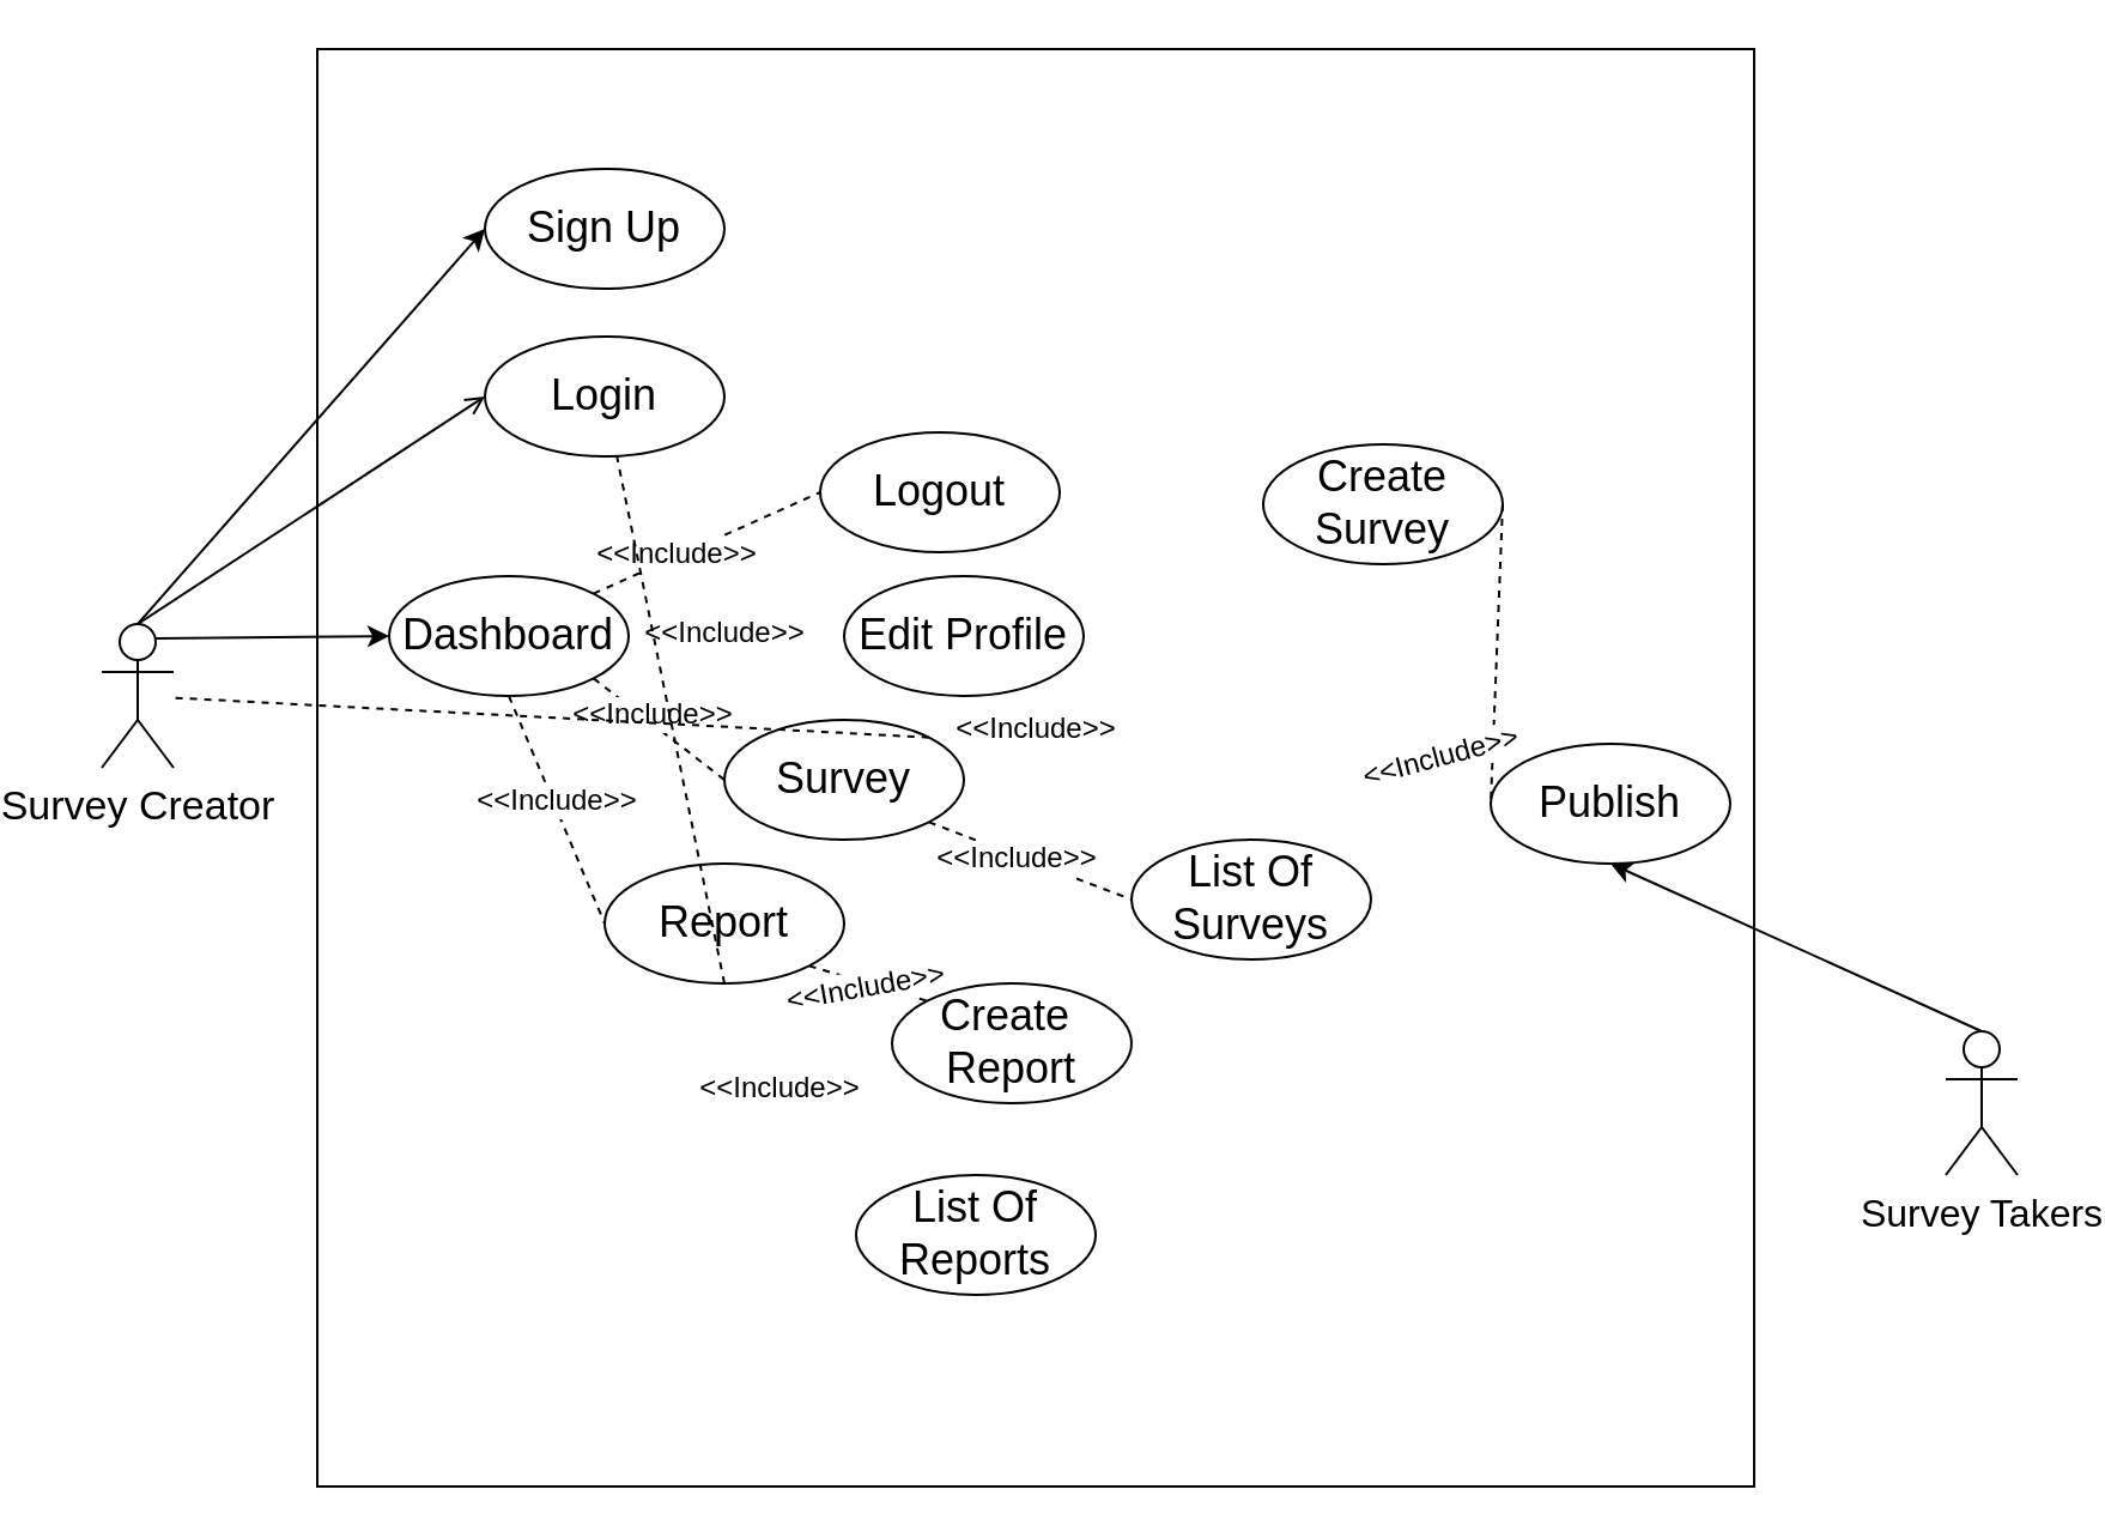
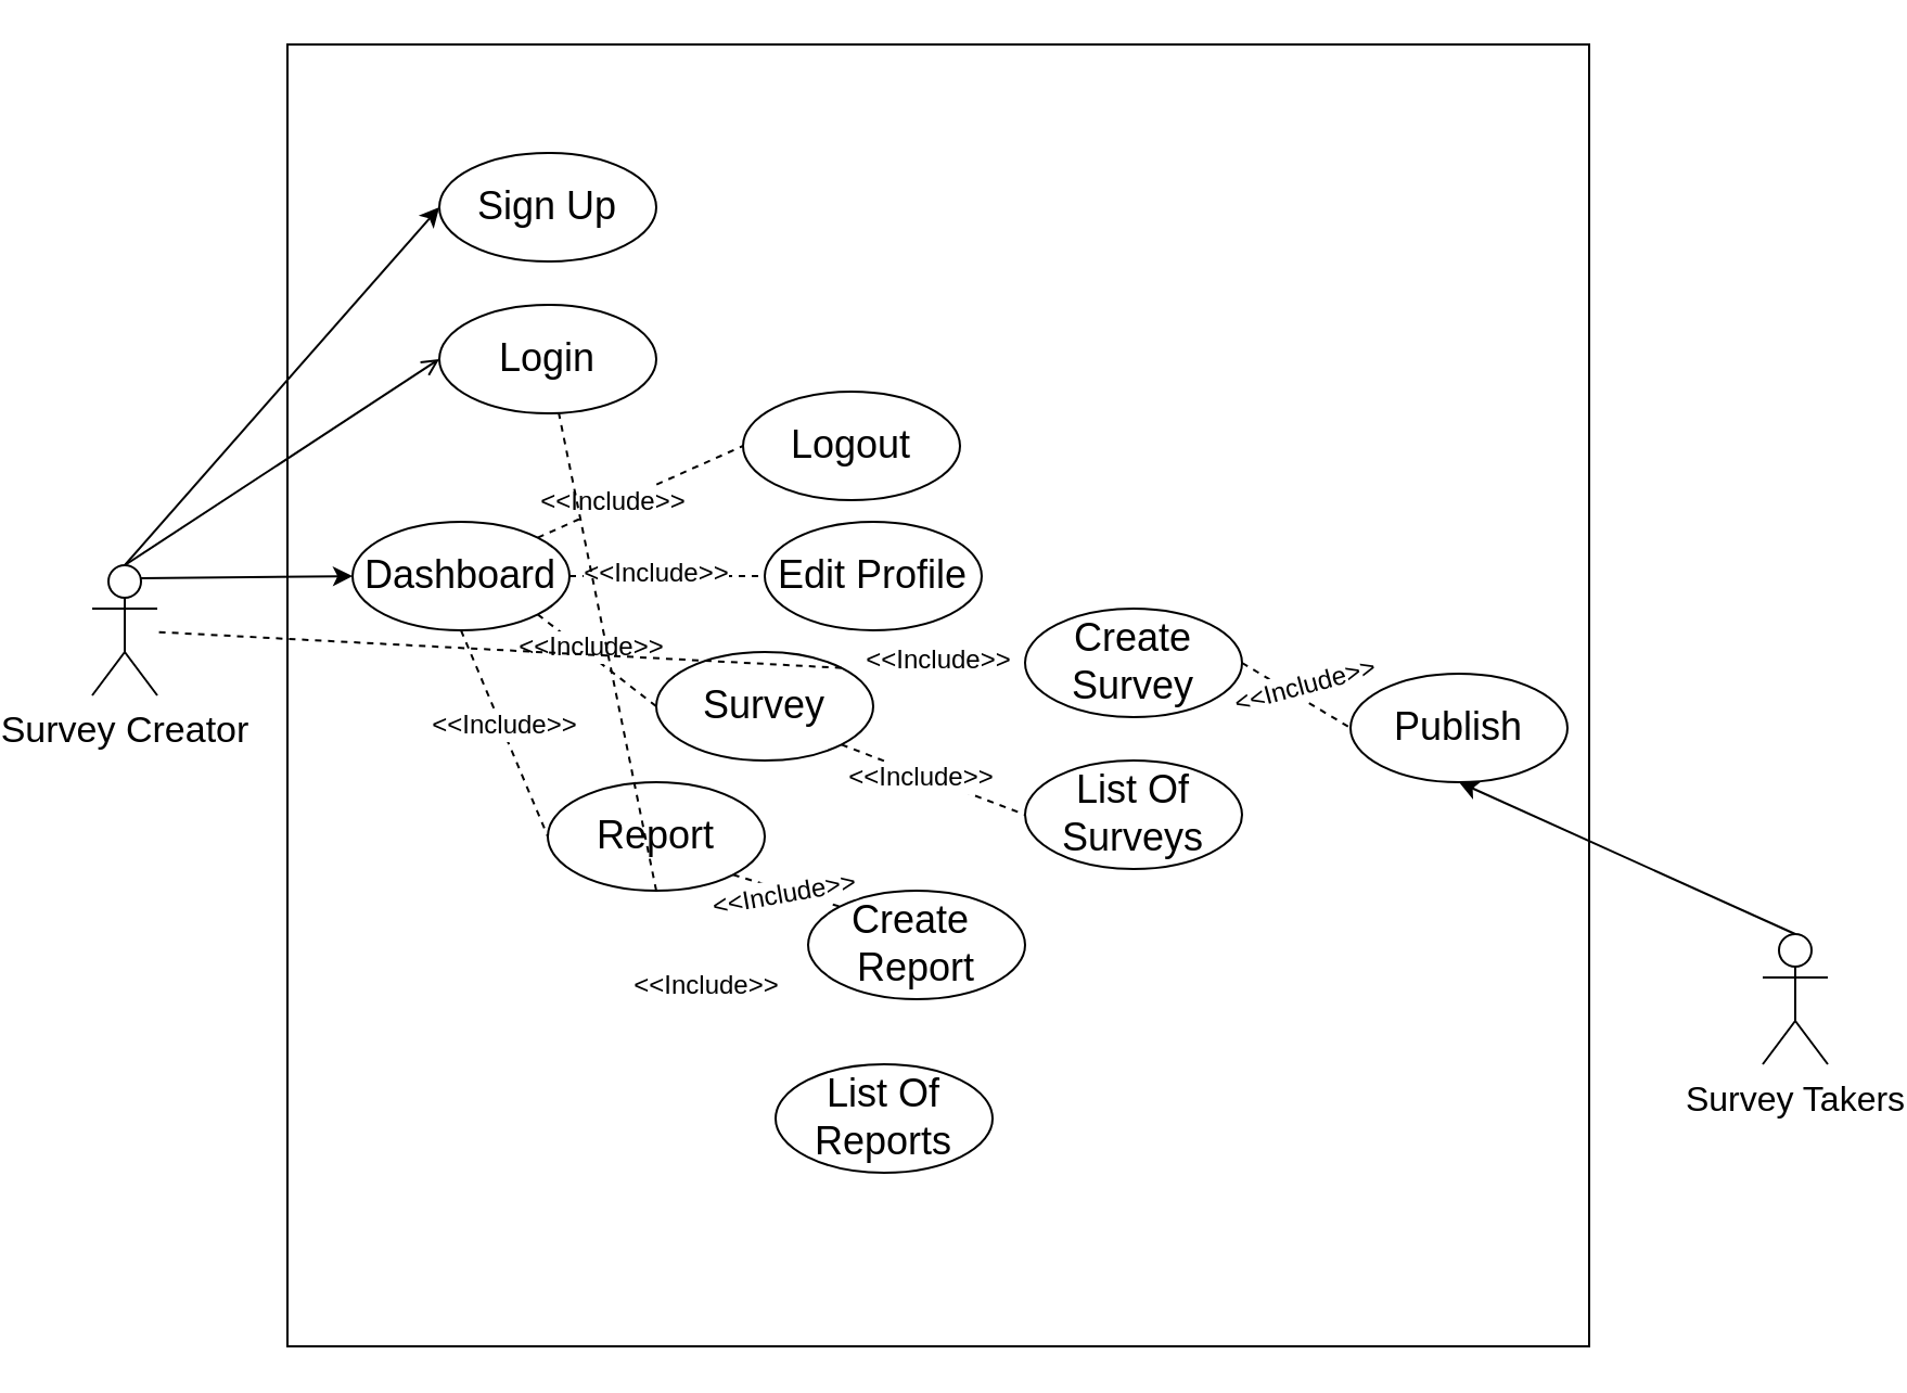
  <mxCell id="0" />
  <mxCell id="1" parent="0" />
  <mxCell id="2" value="&lt;font style=&quot;font-size: 17px&quot;&gt;Survey Creator&lt;/font&gt;" style="shape=umlActor;verticalLabelPosition=bottom;labelBackgroundColor=#ffffff;verticalAlign=top;html=1;outlineConnect=0;" vertex="1" parent="1"><mxGeometry x="20" y="260" width="30" height="60" as="geometry" /></mxCell>
  <mxCell id="3" value="" style="whiteSpace=wrap;html=1;aspect=fixed;" vertex="1" parent="1"><mxGeometry x="110" y="20" width="600" height="600" as="geometry" /></mxCell>
  <mxCell id="4" value="&lt;font style=&quot;font-size: 18px&quot;&gt;Sign Up&lt;/font&gt;" style="ellipse;whiteSpace=wrap;html=1;" vertex="1" parent="1"><mxGeometry x="180" y="70" width="100" height="50" as="geometry" /></mxCell>
  <mxCell id="5" value="&lt;font style=&quot;font-size: 18px&quot;&gt;Login&lt;/font&gt;" style="ellipse;whiteSpace=wrap;html=1;" vertex="1" parent="1"><mxGeometry x="180" y="140" width="100" height="50" as="geometry" /></mxCell>
  <mxCell id="6" value="" style="endArrow=classic;html=1;exitX=0.5;exitY=0;exitDx=0;exitDy=0;exitPerimeter=0;entryX=0;entryY=0.5;entryDx=0;entryDy=0;" edge="1" parent="1" source="2" target="4"><mxGeometry width="50" height="50" relative="1" as="geometry"><mxPoint x="60" y="260" as="sourcePoint" /><mxPoint x="110" y="210" as="targetPoint" /></mxGeometry></mxCell>
  <mxCell id="7" value="" style="endArrow=open;html=1;entryX=0;entryY=0.5;entryDx=0;entryDy=0;exitX=0.5;exitY=0;exitDx=0;exitDy=0;exitPerimeter=0;" edge="1" parent="1" source="2" target="5"><mxGeometry width="50" height="50" relative="1" as="geometry"><mxPoint x="70" y="260" as="sourcePoint" /><mxPoint x="120" y="210" as="targetPoint" /></mxGeometry></mxCell>
  <mxCell id="8" value="&lt;font style=&quot;font-size: 18px&quot;&gt;Dashboard&lt;/font&gt;" style="ellipse;whiteSpace=wrap;html=1;" vertex="1" parent="1"><mxGeometry x="140" y="240" width="100" height="50" as="geometry" /></mxCell>
  <mxCell id="9" value="" style="endArrow=classic;html=1;exitX=0.75;exitY=0.1;exitDx=0;exitDy=0;exitPerimeter=0;entryX=0;entryY=0.5;entryDx=0;entryDy=0;" edge="1" parent="1" source="2" target="8"><mxGeometry width="50" height="50" relative="1" as="geometry"><mxPoint x="120" y="300" as="sourcePoint" /><mxPoint x="170" y="250" as="targetPoint" /></mxGeometry></mxCell>
  <mxCell id="10" value="&lt;font style=&quot;font-size: 18px&quot;&gt;Edit Profile&lt;/font&gt;" style="ellipse;whiteSpace=wrap;html=1;" vertex="1" parent="1"><mxGeometry x="330" y="240" width="100" height="50" as="geometry" /></mxCell>
  <mxCell id="11" value="&lt;font style=&quot;font-size: 18px&quot;&gt;Logout&lt;/font&gt;" style="ellipse;whiteSpace=wrap;html=1;" vertex="1" parent="1"><mxGeometry x="320" y="180" width="100" height="50" as="geometry" /></mxCell>
  <mxCell id="12" value="&lt;font style=&quot;font-size: 18px&quot;&gt;Survey&lt;/font&gt;" style="ellipse;whiteSpace=wrap;html=1;" vertex="1" parent="1"><mxGeometry x="280" y="300" width="100" height="50" as="geometry" /></mxCell>
  <mxCell id="13" value="&lt;font style=&quot;font-size: 18px&quot;&gt;Report&lt;/font&gt;" style="ellipse;whiteSpace=wrap;html=1;" vertex="1" parent="1"><mxGeometry x="230" y="360" width="100" height="50" as="geometry" /></mxCell>
  <mxCell id="14" value="" style="endArrow=none;dashed=1;html=1;exitX=1;exitY=0;exitDx=0;exitDy=0;entryX=0;entryY=0.5;entryDx=0;entryDy=0;" edge="1" parent="1" source="8" target="11"><mxGeometry width="50" height="50" relative="1" as="geometry"><mxPoint x="230" y="290" as="sourcePoint" /><mxPoint x="280" y="240" as="targetPoint" /></mxGeometry></mxCell>
  <mxCell id="15" value="&lt;font style=&quot;font-size: 12px&quot;&gt;&amp;lt;&amp;lt;Include&amp;gt;&amp;gt;&lt;/font&gt;" style="text;html=1;align=center;verticalAlign=middle;resizable=0;points=[];labelBackgroundColor=#ffffff;" vertex="1" connectable="0" parent="14"><mxGeometry x="-0.486" relative="1" as="geometry"><mxPoint x="9.94" y="-6.28" as="offset" /></mxGeometry></mxCell>
+ <mxCell id="16" value="" style="endArrow=none;dashed=1;html=1;exitX=1;exitY=0.5;exitDx=0;exitDy=0;entryX=0;entryY=0.5;entryDx=0;entryDy=0;" edge="1" parent="1" source="8" target="10"><mxGeometry width="50" height="50" relative="1" as="geometry"><mxPoint x="250" y="310" as="sourcePoint" /><mxPoint x="300" y="260" as="targetPoint" /><Array as="points"><mxPoint x="290" y="265" /></Array></mxGeometry></mxCell>
  <mxCell id="17" value="" style="endArrow=none;dashed=1;html=1;exitX=1;exitY=1;exitDx=0;exitDy=0;entryX=0;entryY=0.5;entryDx=0;entryDy=0;" edge="1" parent="1" source="8" target="12"><mxGeometry width="50" height="50" relative="1" as="geometry"><mxPoint x="190" y="430" as="sourcePoint" /><mxPoint x="240" y="380" as="targetPoint" /></mxGeometry></mxCell>
  <mxCell id="18" value="" style="endArrow=none;dashed=1;html=1;exitX=0.5;exitY=1;exitDx=0;exitDy=0;entryX=0;entryY=0.5;entryDx=0;entryDy=0;" edge="1" parent="1" source="8" target="13"><mxGeometry width="50" height="50" relative="1" as="geometry"><mxPoint x="210" y="390" as="sourcePoint" /><mxPoint x="260" y="340" as="targetPoint" /></mxGeometry></mxCell>
  <mxCell id="19" value="&lt;font style=&quot;font-size: 12px&quot;&gt;&amp;lt;&amp;lt;Include&amp;gt;&amp;gt;&lt;/font&gt;" style="text;html=1;align=center;verticalAlign=middle;resizable=0;points=[];labelBackgroundColor=#ffffff;" vertex="1" connectable="0" parent="1"><mxGeometry x="269.997" y="269.996" as="geometry"><mxPoint x="9.94" y="-6.28" as="offset" /></mxGeometry></mxCell>
  <mxCell id="20" value="&lt;font style=&quot;font-size: 12px&quot;&gt;&amp;lt;&amp;lt;Include&amp;gt;&amp;gt;&lt;/font&gt;" style="text;html=1;align=center;verticalAlign=middle;resizable=0;points=[];labelBackgroundColor=#ffffff;rotation=0;" vertex="1" connectable="0" parent="1"><mxGeometry x="249.997" y="309.996" as="geometry"><mxPoint x="-0.06" y="-12.28" as="offset" /></mxGeometry></mxCell>
  <mxCell id="21" value="&lt;font style=&quot;font-size: 12px&quot;&gt;&amp;lt;&amp;lt;Include&amp;gt;&amp;gt;&lt;/font&gt;" style="text;html=1;align=center;verticalAlign=middle;resizable=0;points=[];labelBackgroundColor=#ffffff;" vertex="1" connectable="0" parent="1"><mxGeometry x="199.997" y="339.996" as="geometry"><mxPoint x="9.94" y="-6.28" as="offset" /></mxGeometry></mxCell>
  <mxCell id="22" value="&lt;font style=&quot;font-size: 18px&quot;&gt;List Of&lt;br&gt;Surveys&lt;/font&gt;" style="ellipse;whiteSpace=wrap;html=1;" vertex="1" parent="1"><mxGeometry x="450" y="350" width="100" height="50" as="geometry" /></mxCell>
- <mxCell id="23" value="&lt;font style=&quot;font-size: 18px&quot;&gt;Create&lt;br&gt;Survey&lt;/font&gt;" style="ellipse;whiteSpace=wrap;html=1;" vertex="1" parent="1"><mxGeometry x="505" y="185" width="100" height="50" as="geometry" /></mxCell>
+ <mxCell id="23" value="&lt;font style=&quot;font-size: 18px&quot;&gt;Create&lt;br&gt;Survey&lt;/font&gt;" style="ellipse;whiteSpace=wrap;html=1;" vertex="1" parent="1"><mxGeometry x="450" y="280" width="100" height="50" as="geometry" /></mxCell>
  <mxCell id="24" value="&lt;font style=&quot;font-size: 18px&quot;&gt;Create&amp;nbsp;&lt;br&gt;Report&lt;/font&gt;" style="ellipse;whiteSpace=wrap;html=1;" vertex="1" parent="1"><mxGeometry x="350" y="410" width="100" height="50" as="geometry" /></mxCell>
  <mxCell id="25" value="&lt;font style=&quot;font-size: 18px&quot;&gt;List Of&lt;br&gt;Reports&lt;/font&gt;" style="ellipse;whiteSpace=wrap;html=1;" vertex="1" parent="1"><mxGeometry x="335" y="490" width="100" height="50" as="geometry" /></mxCell>
  <mxCell id="26" value="" style="endArrow=none;dashed=1;html=1;exitX=1;exitY=0;exitDx=0;exitDy=0;" edge="1" parent="1" source="12" target="2"><mxGeometry width="50" height="50" relative="1" as="geometry"><mxPoint x="380" y="350" as="sourcePoint" /><mxPoint x="430" y="300" as="targetPoint" /></mxGeometry></mxCell>
  <mxCell id="27" value="" style="endArrow=none;dashed=1;html=1;exitX=1;exitY=1;exitDx=0;exitDy=0;entryX=0;entryY=0.5;entryDx=0;entryDy=0;" edge="1" parent="1" source="12" target="22"><mxGeometry width="50" height="50" relative="1" as="geometry"><mxPoint x="410" y="410" as="sourcePoint" /><mxPoint x="460" y="360" as="targetPoint" /></mxGeometry></mxCell>
  <mxCell id="28" value="" style="endArrow=none;dashed=1;html=1;exitX=0.5;exitY=1;exitDx=0;exitDy=0;" edge="1" parent="1" source="13" target="5"><mxGeometry width="50" height="50" relative="1" as="geometry"><mxPoint x="200" y="500" as="sourcePoint" /><mxPoint x="250" y="450" as="targetPoint" /></mxGeometry></mxCell>
  <mxCell id="29" value="" style="endArrow=none;dashed=1;html=1;exitX=1;exitY=1;exitDx=0;exitDy=0;entryX=0;entryY=0;entryDx=0;entryDy=0;" edge="1" parent="1" source="13" target="24"><mxGeometry width="50" height="50" relative="1" as="geometry"><mxPoint x="280" y="480" as="sourcePoint" /><mxPoint x="330" y="430" as="targetPoint" /></mxGeometry></mxCell>
  <mxCell id="30" value="&lt;span style=&quot;font-size: 18px&quot;&gt;Publish&lt;/span&gt;" style="ellipse;whiteSpace=wrap;html=1;" vertex="1" parent="1"><mxGeometry x="600" y="310" width="100" height="50" as="geometry" /></mxCell>
  <mxCell id="31" value="" style="endArrow=none;dashed=1;html=1;exitX=1;exitY=0.5;exitDx=0;exitDy=0;entryX=0;entryY=0.5;entryDx=0;entryDy=0;" edge="1" parent="1" source="23" target="30"><mxGeometry width="50" height="50" relative="1" as="geometry"><mxPoint x="610" y="280" as="sourcePoint" /><mxPoint x="660" y="230" as="targetPoint" /></mxGeometry></mxCell>
  <mxCell id="32" value="&lt;font style=&quot;font-size: 16px&quot;&gt;Survey Takers&lt;/font&gt;" style="shape=umlActor;verticalLabelPosition=bottom;labelBackgroundColor=#ffffff;verticalAlign=top;html=1;outlineConnect=0;" vertex="1" parent="1"><mxGeometry x="790" y="430" width="30" height="60" as="geometry" /></mxCell>
  <mxCell id="33" value="" style="endArrow=classic;html=1;exitX=0.5;exitY=0;exitDx=0;exitDy=0;exitPerimeter=0;entryX=0.5;entryY=1;entryDx=0;entryDy=0;" edge="1" parent="1" source="32" target="30"><mxGeometry width="50" height="50" relative="1" as="geometry"><mxPoint x="750" y="440" as="sourcePoint" /><mxPoint x="800" y="390" as="targetPoint" /></mxGeometry></mxCell>
  <mxCell id="34" value="&lt;font style=&quot;font-size: 12px&quot;&gt;&amp;lt;&amp;lt;Include&amp;gt;&amp;gt;&lt;/font&gt;" style="text;html=1;align=center;verticalAlign=middle;resizable=0;points=[];labelBackgroundColor=#ffffff;rotation=-10;" vertex="1" connectable="0" parent="1"><mxGeometry x="330.005" y="420.004" as="geometry"><mxPoint x="9.94" y="-6.28" as="offset" /></mxGeometry></mxCell>
  <mxCell id="35" value="&lt;font style=&quot;font-size: 12px&quot;&gt;&amp;lt;&amp;lt;Include&amp;gt;&amp;gt;&lt;/font&gt;" style="text;html=1;align=center;verticalAlign=middle;resizable=0;points=[];labelBackgroundColor=#ffffff;" vertex="1" connectable="0" parent="1"><mxGeometry x="280.535" y="250.114" as="geometry"><mxPoint x="120.94" y="107.72" as="offset" /></mxGeometry></mxCell>
  <mxCell id="36" value="&lt;font style=&quot;font-size: 12px&quot;&gt;&amp;lt;&amp;lt;Include&amp;gt;&amp;gt;&lt;/font&gt;" style="text;html=1;align=center;verticalAlign=middle;resizable=0;points=[];labelBackgroundColor=#ffffff;" vertex="1" connectable="0" parent="1"><mxGeometry x="400.005" y="310.004" as="geometry"><mxPoint x="9.94" y="-6.28" as="offset" /></mxGeometry></mxCell>
  <mxCell id="37" value="&lt;font style=&quot;font-size: 12px&quot;&gt;&amp;lt;&amp;lt;Include&amp;gt;&amp;gt;&lt;/font&gt;" style="text;html=1;align=center;verticalAlign=middle;resizable=0;points=[];labelBackgroundColor=#ffffff;" vertex="1" connectable="0" parent="1"><mxGeometry x="292.855" y="460.004" as="geometry"><mxPoint x="9.94" y="-6.28" as="offset" /></mxGeometry></mxCell>
  <mxCell id="38" value="&lt;font style=&quot;font-size: 12px&quot;&gt;&amp;lt;&amp;lt;Include&amp;gt;&amp;gt;&lt;/font&gt;" style="text;html=1;align=center;verticalAlign=middle;resizable=0;points=[];labelBackgroundColor=#ffffff;rotation=-15;" vertex="1" connectable="0" parent="1"><mxGeometry x="580.005" y="335.004" as="geometry"><mxPoint x="3.128" y="-19.493" as="offset" /></mxGeometry></mxCell>
